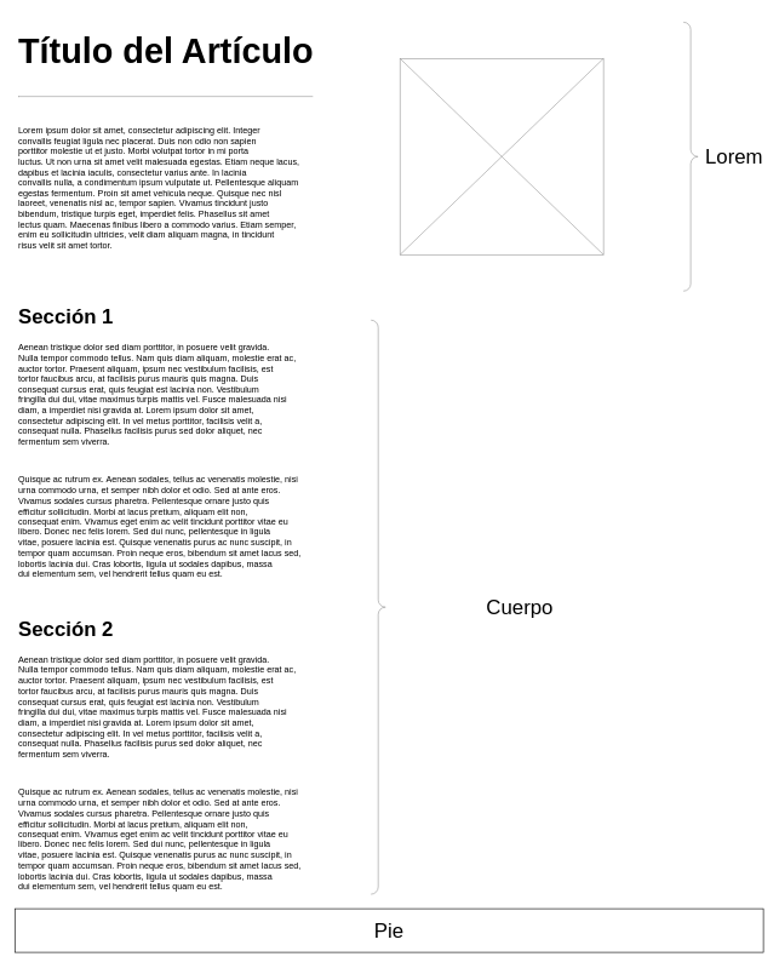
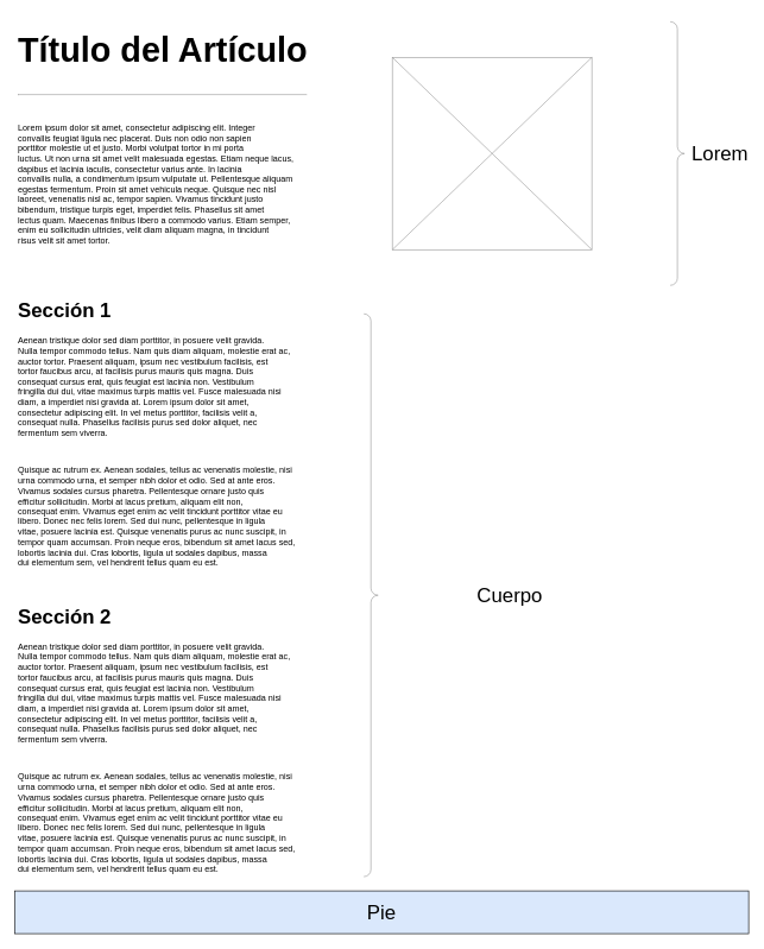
  <mxCell id="0" />
  <mxCell id="1" parent="0" />
  <mxCell id="2" value="&lt;h1 style=&quot;font-size: 48px;&quot;&gt;&lt;font style=&quot;font-size: 48px;&quot;&gt;Título del Artículo&lt;/font&gt;&lt;/h1&gt;&lt;hr&gt;&lt;p&gt;&lt;br&gt;&lt;/p&gt;&lt;div id=&quot;Content&quot;&gt;&lt;div class=&quot;boxed&quot;&gt;&lt;div style=&quot;&quot; id=&quot;lipsum&quot;&gt;&lt;p&gt;Lorem ipsum dolor sit amet, consectetur adipiscing elit. Integer &lt;br&gt;convallis feugiat ligula nec placerat. Duis non odio non sapien &lt;br&gt;porttitor molestie ut et justo. Morbi volutpat tortor in mi porta &lt;br&gt;luctus. Ut non urna sit amet velit malesuada egestas. Etiam neque lacus,&lt;br&gt; dapibus et lacinia iaculis, consectetur varius ante. In lacinia &lt;br&gt;convallis nulla, a condimentum ipsum vulputate ut. Pellentesque aliquam &lt;br&gt;egestas fermentum. Proin sit amet vehicula neque. Quisque nec nisl &lt;br&gt;laoreet, venenatis nisl ac, tempor sapien. Vivamus tincidunt justo &lt;br&gt;bibendum, tristique turpis eget, imperdiet felis. Phasellus sit amet &lt;br&gt;lectus quam. Maecenas finibus libero a commodo varius. Etiam semper, &lt;br&gt;enim eu sollicitudin ultricies, velit diam aliquam magna, in tincidunt &lt;br&gt;risus velit sit amet tortor.&amp;nbsp;&lt;/p&gt;&lt;/div&gt;&lt;/div&gt;&lt;/div&gt;" style="text;html=1;strokeColor=none;fillColor=none;spacing=5;spacingTop=-20;whiteSpace=wrap;overflow=hidden;rounded=0;" vertex="1" parent="1"><mxGeometry x="20" y="20" width="800" height="340" as="geometry" /></mxCell>
  <mxCell id="3" value="&lt;h1 style=&quot;font-size: 28px;&quot;&gt;&lt;font style=&quot;font-size: 28px;&quot;&gt;Sección 1&lt;/font&gt;&amp;nbsp;&lt;/h1&gt;&lt;p style=&quot;font-size: 12px;&quot;&gt;&lt;font style=&quot;font-size: 12px;&quot;&gt;Aenean tristique dolor sed diam porttitor, in posuere velit gravida. &lt;br&gt;Nulla tempor commodo tellus. Nam quis diam aliquam, molestie erat ac, &lt;br&gt;auctor tortor. Praesent aliquam, ipsum nec vestibulum facilisis, est &lt;br&gt;tortor faucibus arcu, at facilisis purus mauris quis magna. Duis &lt;br&gt;consequat cursus erat, quis feugiat est lacinia non. Vestibulum &lt;br&gt;fringilla dui dui, vitae maximus turpis mattis vel. Fusce malesuada nisi&lt;br&gt; diam, a imperdiet nisi gravida at. Lorem ipsum dolor sit amet, &lt;br&gt;consectetur adipiscing elit. In vel metus porttitor, facilisis velit a, &lt;br&gt;consequat nulla. Phasellus facilisis purus sed dolor aliquet, nec &lt;br&gt;fermentum sem viverra.&lt;br&gt;&lt;/font&gt;&lt;/p&gt;&lt;p style=&quot;font-size: 12px;&quot;&gt;&lt;font style=&quot;font-size: 12px;&quot;&gt;&lt;br&gt;&lt;/font&gt;&lt;/p&gt;&lt;p style=&quot;font-size: 12px;&quot;&gt;&lt;font style=&quot;font-size: 12px;&quot;&gt;Quisque ac rutrum ex. Aenean sodales, tellus ac venenatis molestie, nisi&lt;br&gt; urna commodo urna, et semper nibh dolor et odio. Sed at ante eros. &lt;br&gt;Vivamus sodales cursus pharetra. Pellentesque ornare justo quis &lt;br&gt;efficitur sollicitudin. Morbi at lacus pretium, aliquam elit non, &lt;br&gt;consequat enim. Vivamus eget enim ac velit tincidunt porttitor vitae eu &lt;br&gt;libero. Donec nec felis lorem. Sed dui nunc, pellentesque in ligula &lt;br&gt;vitae, posuere lacinia est. Quisque venenatis purus ac nunc suscipit, in&lt;br&gt; tempor quam accumsan. Proin neque eros, bibendum sit amet lacus sed, &lt;br&gt;lobortis lacinia dui. Cras lobortis, ligula ut sodales dapibus, massa &lt;br&gt;dui elementum sem, vel hendrerit tellus quam eu est.&amp;nbsp;&lt;/font&gt;&lt;/p&gt;" style="text;html=1;strokeColor=none;fillColor=none;spacing=5;spacingTop=-20;whiteSpace=wrap;overflow=hidden;rounded=0;fontSize=24;" vertex="1" parent="1"><mxGeometry x="20" y="410" width="520" height="390" as="geometry" /></mxCell>
  <mxCell id="4" value="&lt;h1 style=&quot;font-size: 28px;&quot;&gt;&lt;font style=&quot;font-size: 28px;&quot;&gt;Sección 2&lt;/font&gt;&amp;nbsp;&lt;/h1&gt;&lt;p style=&quot;font-size: 12px;&quot;&gt;&lt;font style=&quot;font-size: 12px;&quot;&gt;Aenean tristique dolor sed diam porttitor, in posuere velit gravida. &lt;br&gt;Nulla tempor commodo tellus. Nam quis diam aliquam, molestie erat ac, &lt;br&gt;auctor tortor. Praesent aliquam, ipsum nec vestibulum facilisis, est &lt;br&gt;tortor faucibus arcu, at facilisis purus mauris quis magna. Duis &lt;br&gt;consequat cursus erat, quis feugiat est lacinia non. Vestibulum &lt;br&gt;fringilla dui dui, vitae maximus turpis mattis vel. Fusce malesuada nisi&lt;br&gt; diam, a imperdiet nisi gravida at. Lorem ipsum dolor sit amet, &lt;br&gt;consectetur adipiscing elit. In vel metus porttitor, facilisis velit a, &lt;br&gt;consequat nulla. Phasellus facilisis purus sed dolor aliquet, nec &lt;br&gt;fermentum sem viverra.&lt;br&gt;&lt;/font&gt;&lt;/p&gt;&lt;p style=&quot;font-size: 12px;&quot;&gt;&lt;font style=&quot;font-size: 12px;&quot;&gt;&lt;br&gt;&lt;/font&gt;&lt;/p&gt;&lt;p style=&quot;font-size: 12px;&quot;&gt;&lt;font style=&quot;font-size: 12px;&quot;&gt;Quisque ac rutrum ex. Aenean sodales, tellus ac venenatis molestie, nisi&lt;br&gt; urna commodo urna, et semper nibh dolor et odio. Sed at ante eros. &lt;br&gt;Vivamus sodales cursus pharetra. Pellentesque ornare justo quis &lt;br&gt;efficitur sollicitudin. Morbi at lacus pretium, aliquam elit non, &lt;br&gt;consequat enim. Vivamus eget enim ac velit tincidunt porttitor vitae eu &lt;br&gt;libero. Donec nec felis lorem. Sed dui nunc, pellentesque in ligula &lt;br&gt;vitae, posuere lacinia est. Quisque venenatis purus ac nunc suscipit, in&lt;br&gt; tempor quam accumsan. Proin neque eros, bibendum sit amet lacus sed, &lt;br&gt;lobortis lacinia dui. Cras lobortis, ligula ut sodales dapibus, massa &lt;br&gt;dui elementum sem, vel hendrerit tellus quam eu est.&amp;nbsp;&lt;/font&gt;&lt;/p&gt;" style="text;html=1;strokeColor=none;fillColor=none;spacing=5;spacingTop=-20;whiteSpace=wrap;overflow=hidden;rounded=0;fontSize=24;" vertex="1" parent="1"><mxGeometry x="20" y="840" width="520" height="390" as="geometry" /></mxCell>
- <mxCell id="5" value="Pie" style="rounded=0;whiteSpace=wrap;html=1;fontSize=28;" vertex="1" parent="1"><mxGeometry x="20" y="1250" width="1030" height="60" as="geometry" /></mxCell>
+ <mxCell id="5" value="Pie" style="rounded=0;whiteSpace=wrap;html=1;fontSize=28;fillColor=#dae8fc;" vertex="1" parent="1"><mxGeometry x="20" y="1250" width="1030" height="60" as="geometry" /></mxCell>
  <mxCell id="6" value="" style="labelPosition=right;align=left;strokeWidth=1;shape=mxgraph.mockup.markup.curlyBrace;html=1;shadow=0;dashed=0;strokeColor=#999999;direction=north;fontSize=28;rotation=-180;" vertex="1" parent="1"><mxGeometry x="940" y="30" width="20" height="370" as="geometry" /></mxCell>
  <mxCell id="7" value="Lorem" style="text;html=1;strokeColor=none;fillColor=none;align=center;verticalAlign=middle;whiteSpace=wrap;rounded=0;fontSize=28;" vertex="1" parent="1"><mxGeometry x="980" y="200" width="60" height="30" as="geometry" /></mxCell>
  <mxCell id="8" value="" style="verticalLabelPosition=bottom;shadow=0;dashed=0;align=center;html=1;verticalAlign=top;strokeWidth=1;shape=mxgraph.mockup.graphics.simpleIcon;strokeColor=#999999;fontSize=28;" vertex="1" parent="1"><mxGeometry x="550" y="80" width="280" height="270" as="geometry" /></mxCell>
  <mxCell id="9" value="" style="labelPosition=right;align=left;strokeWidth=1;shape=mxgraph.mockup.markup.curlyBrace;html=1;shadow=0;dashed=0;strokeColor=#999999;direction=north;fontSize=28;rotation=-180;" vertex="1" parent="1"><mxGeometry x="510" y="440" width="20" height="790" as="geometry" /></mxCell>
  <mxCell id="10" value="Cuerpo" style="text;html=1;strokeColor=none;fillColor=none;align=center;verticalAlign=middle;whiteSpace=wrap;rounded=0;fontSize=28;" vertex="1" parent="1"><mxGeometry x="685" y="820" width="60" height="30" as="geometry" /></mxCell>
